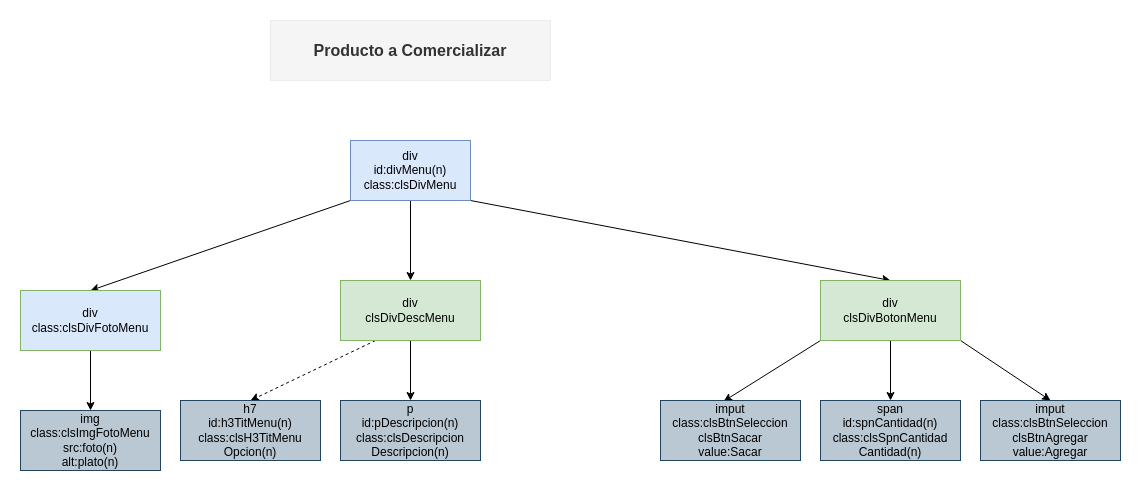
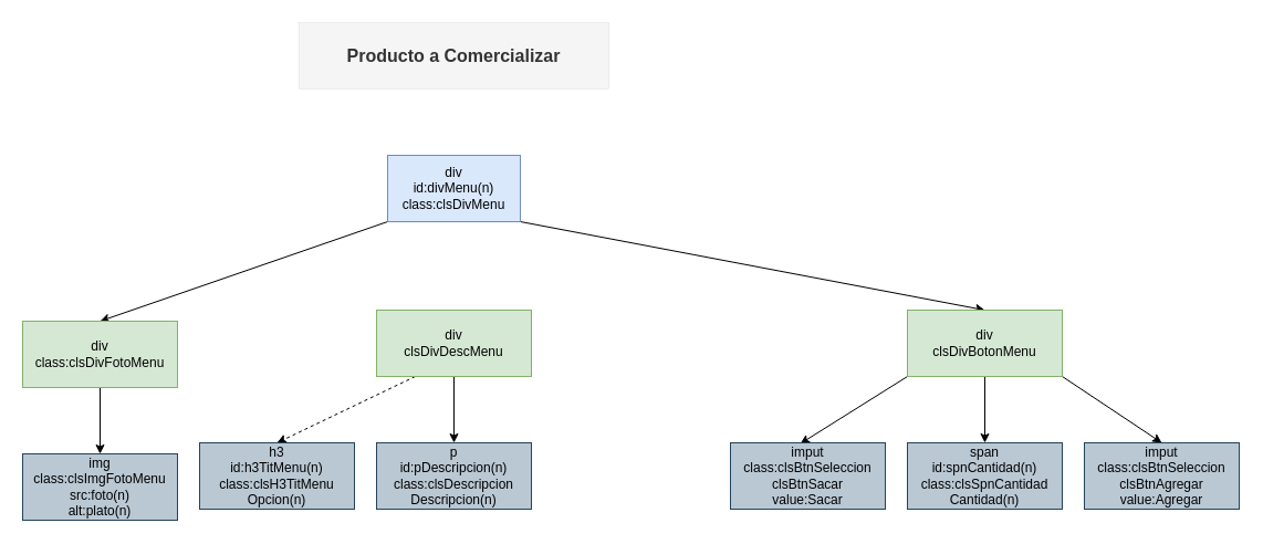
  <mxCell id="0" />
  <mxCell id="1" parent="0" />
  <mxCell id="2" style="edgeStyle=none;html=1;exitX=0;exitY=1;exitDx=0;exitDy=0;entryX=0.5;entryY=0;entryDx=0;entryDy=0;" parent="1" source="5" target="7" edge="1"><mxGeometry relative="1" as="geometry" /></mxCell>
- <mxCell id="3" style="edgeStyle=none;html=1;exitX=0.5;exitY=1;exitDx=0;exitDy=0;" parent="1" source="5" target="10" edge="1"><mxGeometry relative="1" as="geometry" /></mxCell>
  <mxCell id="4" style="edgeStyle=none;html=1;exitX=1;exitY=1;exitDx=0;exitDy=0;entryX=0.5;entryY=0;entryDx=0;entryDy=0;" parent="1" source="5" target="14" edge="1"><mxGeometry relative="1" as="geometry" /></mxCell>
  <mxCell id="5" value="div&lt;br&gt;id:divMenu(n)&lt;br&gt;class:clsDivMenu" style="rounded=0;whiteSpace=wrap;html=1;fillColor=#dae8fc;strokeColor=#6c8ebf;" parent="1" vertex="1"><mxGeometry x="350" y="140" width="120" height="60" as="geometry" /></mxCell>
  <mxCell id="6" style="edgeStyle=none;html=1;exitX=0.5;exitY=1;exitDx=0;exitDy=0;" parent="1" source="7" target="15" edge="1"><mxGeometry relative="1" as="geometry" /></mxCell>
- <mxCell id="7" value="div&lt;br&gt;class:clsDivFotoMenu" style="rounded=0;whiteSpace=wrap;html=1;strokeColor=#82b366;fillColor=#dae8fc;" parent="1" vertex="1"><mxGeometry x="20" y="290" width="140" height="60" as="geometry" /></mxCell>
+ <mxCell id="7" value="div&lt;br&gt;class:clsDivFotoMenu" style="rounded=0;whiteSpace=wrap;html=1;strokeColor=#82b366;fillColor=#d5e8d4;" parent="1" vertex="1"><mxGeometry x="20" y="290" width="140" height="60" as="geometry" /></mxCell>
  <mxCell id="8" style="edgeStyle=none;html=1;exitX=0.25;exitY=1;exitDx=0;exitDy=0;entryX=0.5;entryY=0;entryDx=0;entryDy=0;dashed=1;" parent="1" source="10" target="16" edge="1"><mxGeometry relative="1" as="geometry" /></mxCell>
  <mxCell id="9" style="edgeStyle=none;html=1;exitX=0.5;exitY=1;exitDx=0;exitDy=0;entryX=0.5;entryY=0;entryDx=0;entryDy=0;" parent="1" source="10" target="17" edge="1"><mxGeometry relative="1" as="geometry" /></mxCell>
  <mxCell id="10" value="div&lt;br&gt;clsDivDescMenu" style="rounded=0;whiteSpace=wrap;html=1;strokeColor=#82b366;fillColor=#d5e8d4;" parent="1" vertex="1"><mxGeometry x="340" y="280" width="140" height="60" as="geometry" /></mxCell>
  <mxCell id="11" style="edgeStyle=none;html=1;exitX=0;exitY=1;exitDx=0;exitDy=0;entryX=0.451;entryY=0.013;entryDx=0;entryDy=0;entryPerimeter=0;" parent="1" source="14" target="18" edge="1"><mxGeometry relative="1" as="geometry" /></mxCell>
  <mxCell id="12" style="edgeStyle=none;html=1;exitX=0.5;exitY=1;exitDx=0;exitDy=0;" parent="1" source="14" target="19" edge="1"><mxGeometry relative="1" as="geometry" /></mxCell>
  <mxCell id="13" style="edgeStyle=none;html=1;exitX=1;exitY=1;exitDx=0;exitDy=0;entryX=0.5;entryY=0;entryDx=0;entryDy=0;" parent="1" source="14" edge="1"><mxGeometry relative="1" as="geometry"><mxPoint x="1050" y="400" as="targetPoint" /></mxGeometry></mxCell>
  <mxCell id="14" value="div&lt;br style=&quot;border-color: var(--border-color);&quot;&gt;clsDivBotonMenu" style="rounded=0;whiteSpace=wrap;html=1;strokeColor=#82b366;fillColor=#d5e8d4;" parent="1" vertex="1"><mxGeometry x="820" y="280" width="140" height="60" as="geometry" /></mxCell>
  <mxCell id="15" value="img&lt;br&gt;class:clsImgFotoMenu&lt;br&gt;src:foto(n)&lt;br&gt;alt:plato(n)" style="rounded=0;whiteSpace=wrap;html=1;fillColor=#bac8d3;strokeColor=#23445d;" parent="1" vertex="1"><mxGeometry x="20" y="410" width="140" height="60" as="geometry" /></mxCell>
- <mxCell id="16" value="h7&lt;br&gt;id:h3TitMenu(n)&lt;br&gt;class:clsH3TitMenu&lt;br&gt;Opcion(n)" style="rounded=0;whiteSpace=wrap;html=1;fillColor=#bac8d3;strokeColor=#23445d;" parent="1" vertex="1"><mxGeometry x="180" y="400" width="140" height="60" as="geometry" /></mxCell>
+ <mxCell id="16" value="h3&lt;br&gt;id:h3TitMenu(n)&lt;br&gt;class:clsH3TitMenu&lt;br&gt;Opcion(n)" style="rounded=0;whiteSpace=wrap;html=1;fillColor=#bac8d3;strokeColor=#23445d;" parent="1" vertex="1"><mxGeometry x="180" y="400" width="140" height="60" as="geometry" /></mxCell>
  <mxCell id="17" value="p&lt;br&gt;id:pDescripcion(n)&lt;br&gt;class:clsDescripcion&lt;br&gt;Descripcion(n)" style="rounded=0;whiteSpace=wrap;html=1;fillColor=#bac8d3;strokeColor=#23445d;" parent="1" vertex="1"><mxGeometry x="340" y="400" width="140" height="60" as="geometry" /></mxCell>
  <mxCell id="18" value="imput&lt;br&gt;class:clsBtnSeleccion clsBtnSacar&lt;br&gt;value:Sacar" style="rounded=0;whiteSpace=wrap;html=1;fillColor=#bac8d3;strokeColor=#23445d;" parent="1" vertex="1"><mxGeometry x="660" y="400" width="140" height="60" as="geometry" /></mxCell>
  <mxCell id="19" value="span&lt;br&gt;id:spnCantidad(n)&lt;br&gt;class:clsSpnCantidad&lt;br&gt;Cantidad(n)" style="rounded=0;whiteSpace=wrap;html=1;fillColor=#bac8d3;strokeColor=#23445d;" parent="1" vertex="1"><mxGeometry x="820" y="400" width="140" height="60" as="geometry" /></mxCell>
  <mxCell id="20" value="imput&lt;br&gt;class:clsBtnSeleccion clsBtnAgregar&lt;br&gt;value:Agregar" style="rounded=0;whiteSpace=wrap;html=1;fillColor=#bac8d3;strokeColor=#23445d;" parent="1" vertex="1"><mxGeometry x="980" y="400" width="140" height="60" as="geometry" /></mxCell>
  <mxCell id="21" value="Producto a Comercializar" style="text;html=1;strokeColor=#666666;fillColor=#f5f5f5;align=center;verticalAlign=middle;whiteSpace=wrap;rounded=0;fontColor=#333333;strokeWidth=0;fontStyle=1;fontSize=16;" parent="1" vertex="1"><mxGeometry x="270" y="20" width="280" height="60" as="geometry" /></mxCell>
